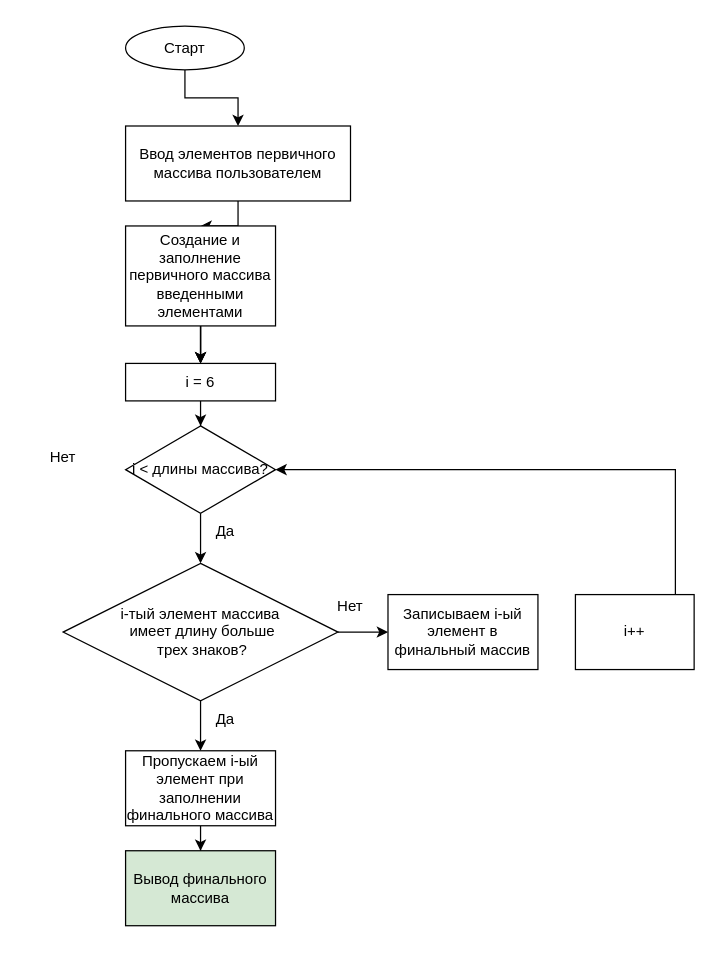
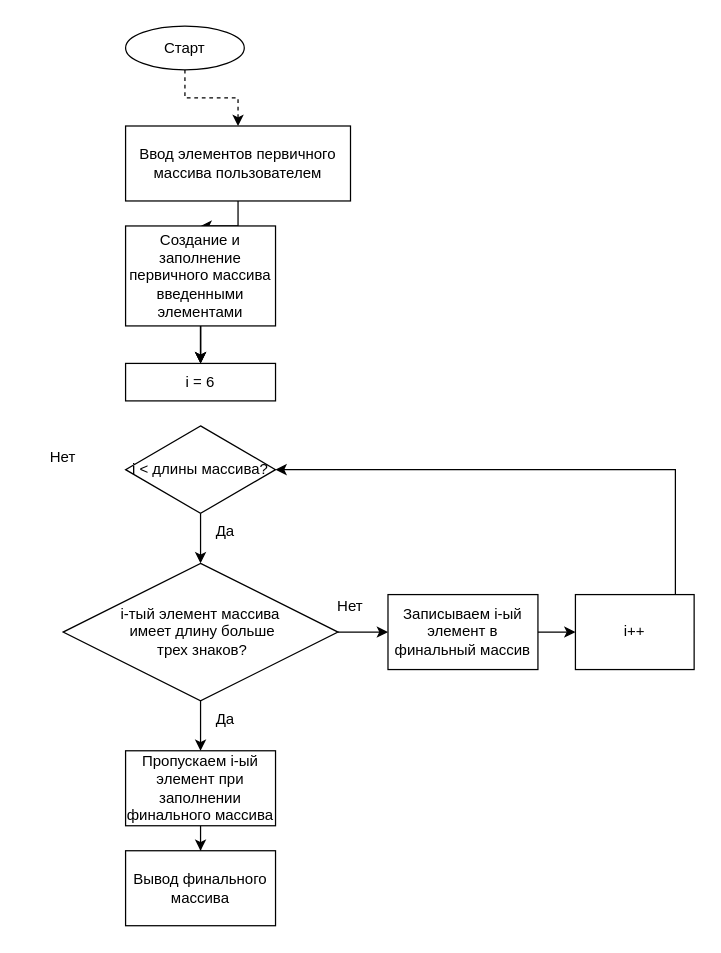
  <mxCell id="0" />
  <mxCell id="1" parent="0" />
- <mxCell id="2" value="" style="edgeStyle=orthogonalEdgeStyle;rounded=0;orthogonalLoop=1;jettySize=auto;html=1;" edge="1" parent="1" source="3" target="5"><mxGeometry relative="1" as="geometry" /></mxCell>
+ <mxCell id="2" value="" style="edgeStyle=orthogonalEdgeStyle;rounded=0;orthogonalLoop=1;jettySize=auto;html=1;dashed=1;" edge="1" parent="1" source="3" target="5"><mxGeometry relative="1" as="geometry" /></mxCell>
  <mxCell id="3" value="Старт" style="ellipse;whiteSpace=wrap;html=1;" vertex="1" parent="1"><mxGeometry x="100" y="20" width="95" height="35" as="geometry" /></mxCell>
  <mxCell id="4" value="" style="edgeStyle=orthogonalEdgeStyle;rounded=0;orthogonalLoop=1;jettySize=auto;html=1;" edge="1" parent="1" source="5" target="9"><mxGeometry relative="1" as="geometry" /></mxCell>
  <mxCell id="5" value="Ввод элементов первичного массива пользователем" style="whiteSpace=wrap;html=1;" vertex="1" parent="1"><mxGeometry x="100" y="100" width="180" height="60" as="geometry" /></mxCell>
  <mxCell id="6" value="" style="edgeStyle=orthogonalEdgeStyle;rounded=0;orthogonalLoop=1;jettySize=auto;html=1;" edge="1" parent="1" source="9"><mxGeometry relative="1" as="geometry"><mxPoint x="160" y="290" as="targetPoint" /></mxGeometry></mxCell>
  <mxCell id="7" value="" style="edgeStyle=orthogonalEdgeStyle;rounded=0;orthogonalLoop=1;jettySize=auto;html=1;" edge="1" parent="1" source="9"><mxGeometry relative="1" as="geometry"><mxPoint x="160" y="290" as="targetPoint" /></mxGeometry></mxCell>
  <mxCell id="8" value="" style="edgeStyle=orthogonalEdgeStyle;rounded=0;orthogonalLoop=1;jettySize=auto;html=1;" edge="1" parent="1" source="9" target="11"><mxGeometry relative="1" as="geometry" /></mxCell>
  <mxCell id="9" value="Создание и заполнение первичного массива введенными элементами" style="whiteSpace=wrap;html=1;" vertex="1" parent="1"><mxGeometry x="100" y="180" width="120" height="80" as="geometry" /></mxCell>
- <mxCell id="10" value="" style="edgeStyle=orthogonalEdgeStyle;rounded=0;orthogonalLoop=1;jettySize=auto;html=1;" edge="1" parent="1" source="11" target="13"><mxGeometry relative="1" as="geometry" /></mxCell>
  <mxCell id="11" value="i = 6" style="whiteSpace=wrap;html=1;" vertex="1" parent="1"><mxGeometry x="100" y="290" width="120" height="30" as="geometry" /></mxCell>
  <mxCell id="12" style="edgeStyle=orthogonalEdgeStyle;rounded=0;orthogonalLoop=1;jettySize=auto;html=1;" edge="1" parent="1" source="13" target="15"><mxGeometry relative="1" as="geometry" /></mxCell>
  <mxCell id="13" value="i &amp;lt; длины массива?" style="rhombus;whiteSpace=wrap;html=1;" vertex="1" parent="1"><mxGeometry x="100" y="340" width="120" height="70" as="geometry" /></mxCell>
  <mxCell id="14" value="Да" style="text;html=1;strokeColor=none;fillColor=none;align=center;verticalAlign=middle;whiteSpace=wrap;rounded=0;" vertex="1" parent="1"><mxGeometry x="150" y="410" width="60" height="30" as="geometry" /></mxCell>
  <mxCell id="15" value="i-тый элемент массива&lt;br&gt;&amp;nbsp;имеет длину больше&lt;br&gt;&amp;nbsp;трех знаков?" style="rhombus;whiteSpace=wrap;html=1;" vertex="1" parent="1"><mxGeometry x="50" y="450" width="220" height="110" as="geometry" /></mxCell>
  <mxCell id="16" value="" style="edgeStyle=orthogonalEdgeStyle;rounded=0;orthogonalLoop=1;jettySize=auto;html=1;" edge="1" parent="1" source="17" target="26"><mxGeometry relative="1" as="geometry" /></mxCell>
  <mxCell id="17" value="Пропускаем i-ый элемент при заполнении финального массива" style="whiteSpace=wrap;html=1;" vertex="1" parent="1"><mxGeometry x="100" y="600" width="120" height="60" as="geometry" /></mxCell>
  <mxCell id="18" value="" style="edgeStyle=orthogonalEdgeStyle;rounded=0;orthogonalLoop=1;jettySize=auto;html=1;" edge="1" parent="1" source="15" target="17"><mxGeometry relative="1" as="geometry" /></mxCell>
  <mxCell id="19" value="Да" style="text;html=1;strokeColor=none;fillColor=none;align=center;verticalAlign=middle;whiteSpace=wrap;rounded=0;" vertex="1" parent="1"><mxGeometry x="150" y="560" width="60" height="30" as="geometry" /></mxCell>
  <mxCell id="20" value="Записываем i-ый элемент в финальный массив" style="whiteSpace=wrap;html=1;" vertex="1" parent="1"><mxGeometry x="310" y="475" width="120" height="60" as="geometry" /></mxCell>
  <mxCell id="21" value="" style="edgeStyle=orthogonalEdgeStyle;rounded=0;orthogonalLoop=1;jettySize=auto;html=1;" edge="1" parent="1" source="15" target="20"><mxGeometry relative="1" as="geometry" /></mxCell>
  <mxCell id="22" value="Нет" style="text;html=1;strokeColor=none;fillColor=none;align=center;verticalAlign=middle;whiteSpace=wrap;rounded=0;" vertex="1" parent="1"><mxGeometry x="250" y="470" width="60" height="30" as="geometry" /></mxCell>
  <mxCell id="23" style="edgeStyle=orthogonalEdgeStyle;rounded=0;orthogonalLoop=1;jettySize=auto;html=1;entryX=1;entryY=0.5;entryDx=0;entryDy=0;exitX=1;exitY=0.5;exitDx=0;exitDy=0;" edge="1" parent="1" source="24" target="13"><mxGeometry relative="1" as="geometry"><Array as="points"><mxPoint x="540" y="505" /><mxPoint x="540" y="375" /></Array></mxGeometry></mxCell>
  <mxCell id="24" value="i++" style="whiteSpace=wrap;html=1;" vertex="1" parent="1"><mxGeometry x="460" y="475" width="95" height="60" as="geometry" /></mxCell>
- <mxCell id="26" value="Вывод финального массива" style="whiteSpace=wrap;html=1;fillColor=#d5e8d4;" vertex="1" parent="1"><mxGeometry x="100" y="680" width="120" height="60" as="geometry" /></mxCell>
+ <mxCell id="25" value="" style="edgeStyle=orthogonalEdgeStyle;rounded=0;orthogonalLoop=1;jettySize=auto;html=1;" edge="1" parent="1" source="20" target="24"><mxGeometry relative="1" as="geometry" /></mxCell>
+ <mxCell id="26" value="Вывод финального массива" style="whiteSpace=wrap;html=1;" vertex="1" parent="1"><mxGeometry x="100" y="680" width="120" height="60" as="geometry" /></mxCell>
  <mxCell id="27" value="Нет" style="text;html=1;strokeColor=none;fillColor=none;align=center;verticalAlign=middle;whiteSpace=wrap;rounded=0;" vertex="1" parent="1"><mxGeometry x="20" y="350" width="60" height="30" as="geometry" /></mxCell>
